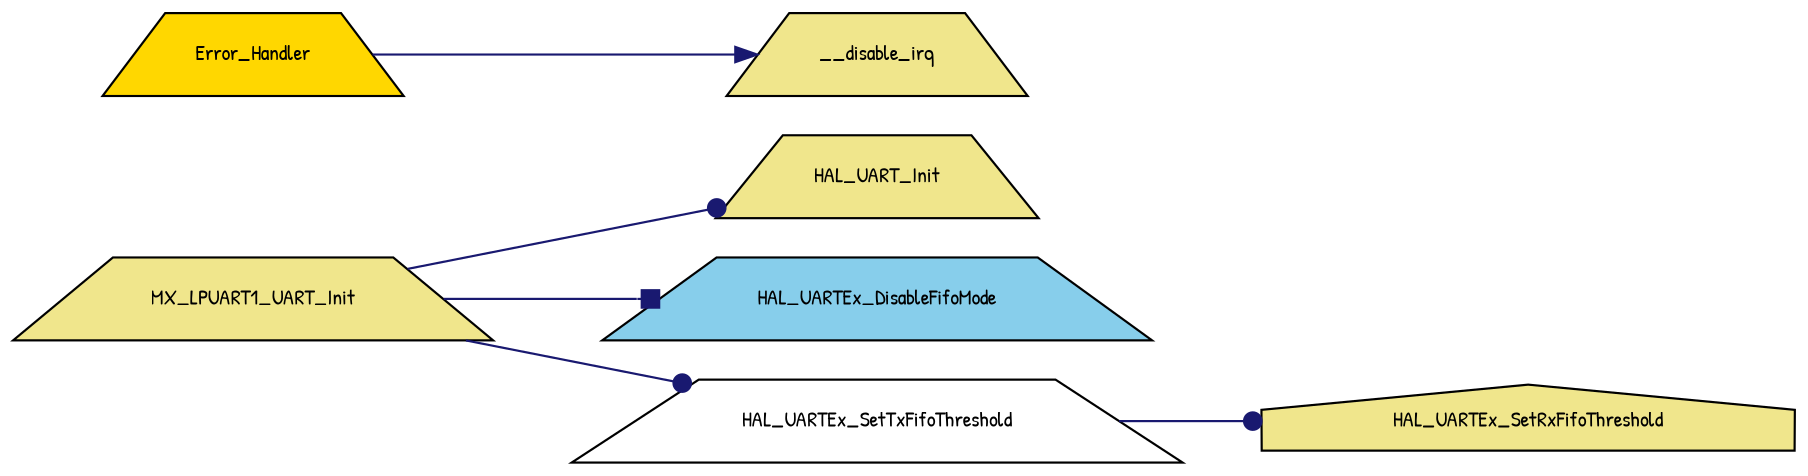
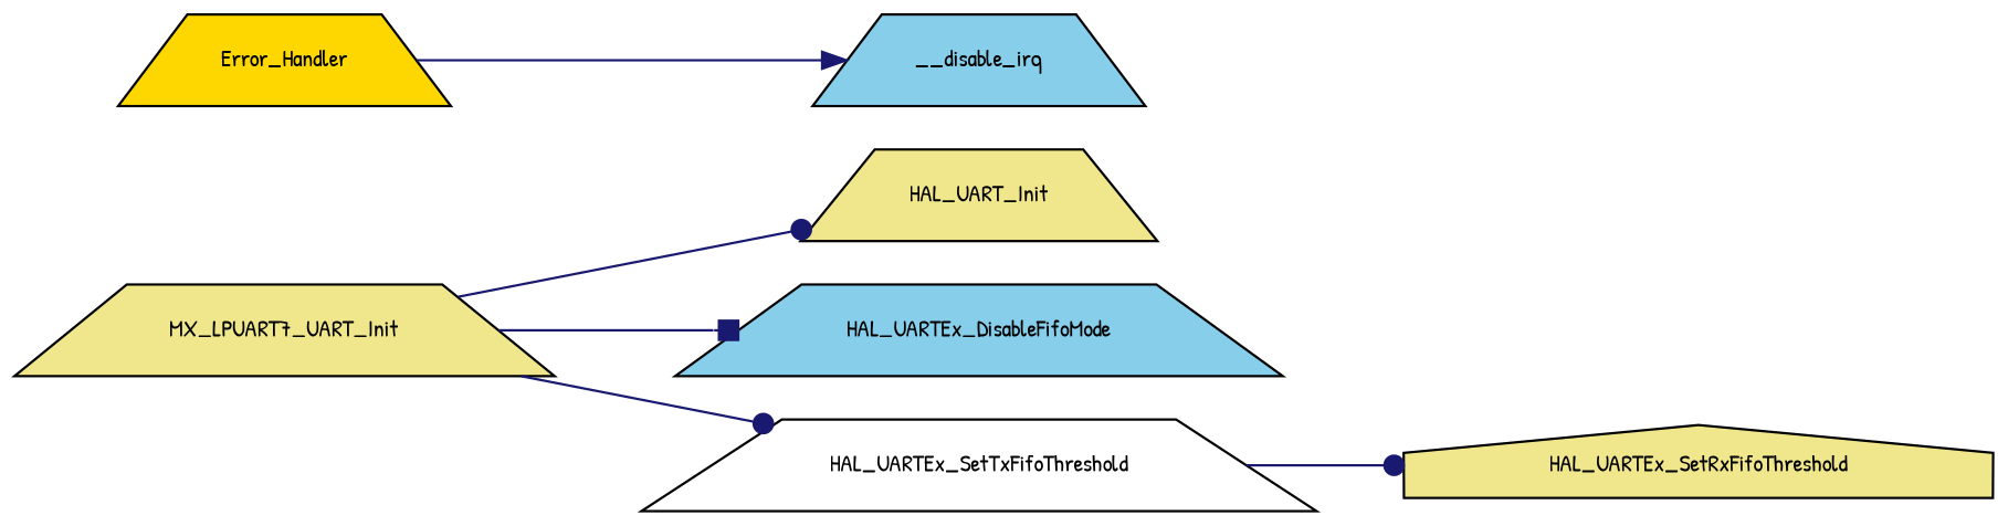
  digraph {
    fontname="Patrick Hand"
    rankdir=LR
    node [color=black fillcolor=khaki fontname="Patrick Hand" fontsize=10 shape=trapezium style=filled]
    edge [arrowhead=dot color=midnightblue fontname="Patrick Hand" fontsize=10 labelfontname=Helvetica labelfontsize=10 style=solid]
-   n1 [fontcolor=black height=0.2 label=MX_LPUART1_UART_Init width=0.4]
+   n1 [fontcolor=black height=0.2 label=MX_LPUART7_UART_Init width=0.4]
    n2 [height=0.2 label=HAL_UART_Init width=0.4]
    n3 [fillcolor=skyblue height=0.2 label=HAL_UARTEx_DisableFifoMode width=0.4]
    n4 [fillcolor=white height=0.2 label=HAL_UARTEx_SetTxFifoThreshold width=0.4]
    n5 [fillcolor=gold height=0.2 label=Error_Handler width=0.4]
-   n6 [height=0.2 label=__disable_irq width=0.4]
+   n6 [fillcolor=skyblue height=0.2 label=__disable_irq width=0.4]
    n7 [height=0.2 label=HAL_UARTEx_SetRxFifoThreshold shape=house width=0.4]
    n1 -> n2
    n1 -> n3 [arrowhead=box]
    n1 -> n4
    n4 -> n7
    n5 -> n6 [arrowhead=normal]
  }
